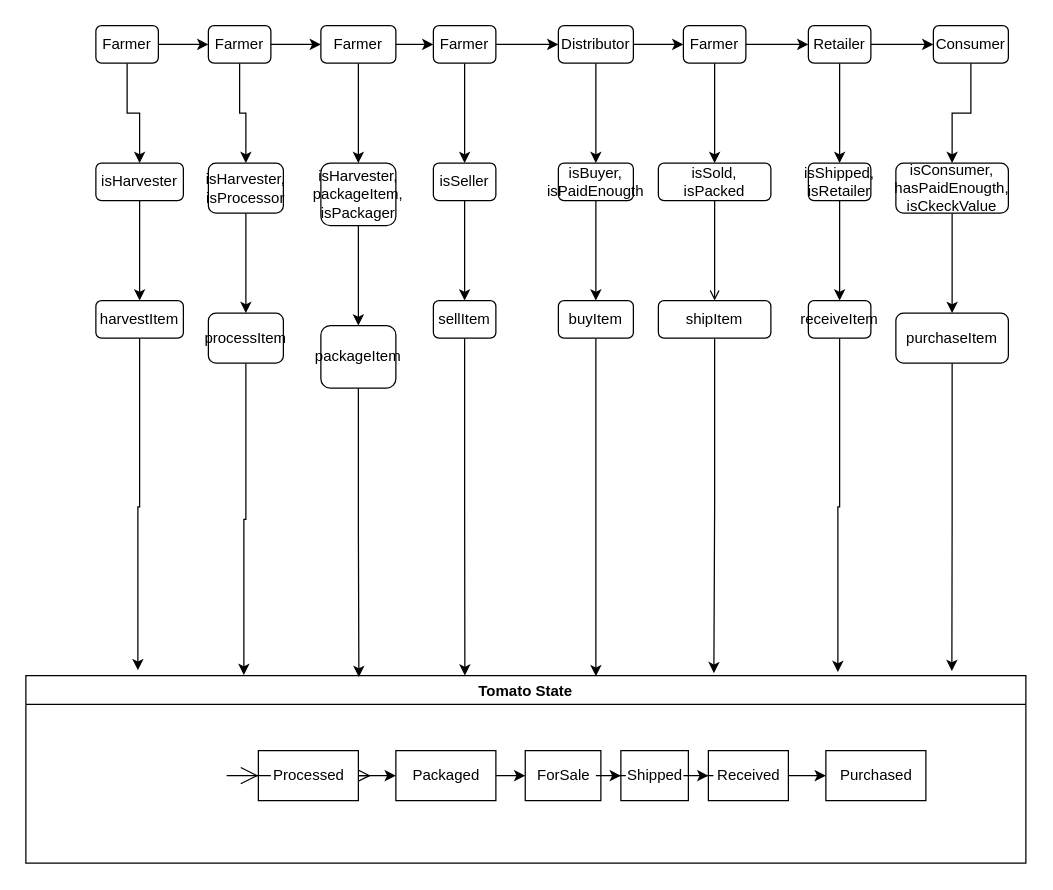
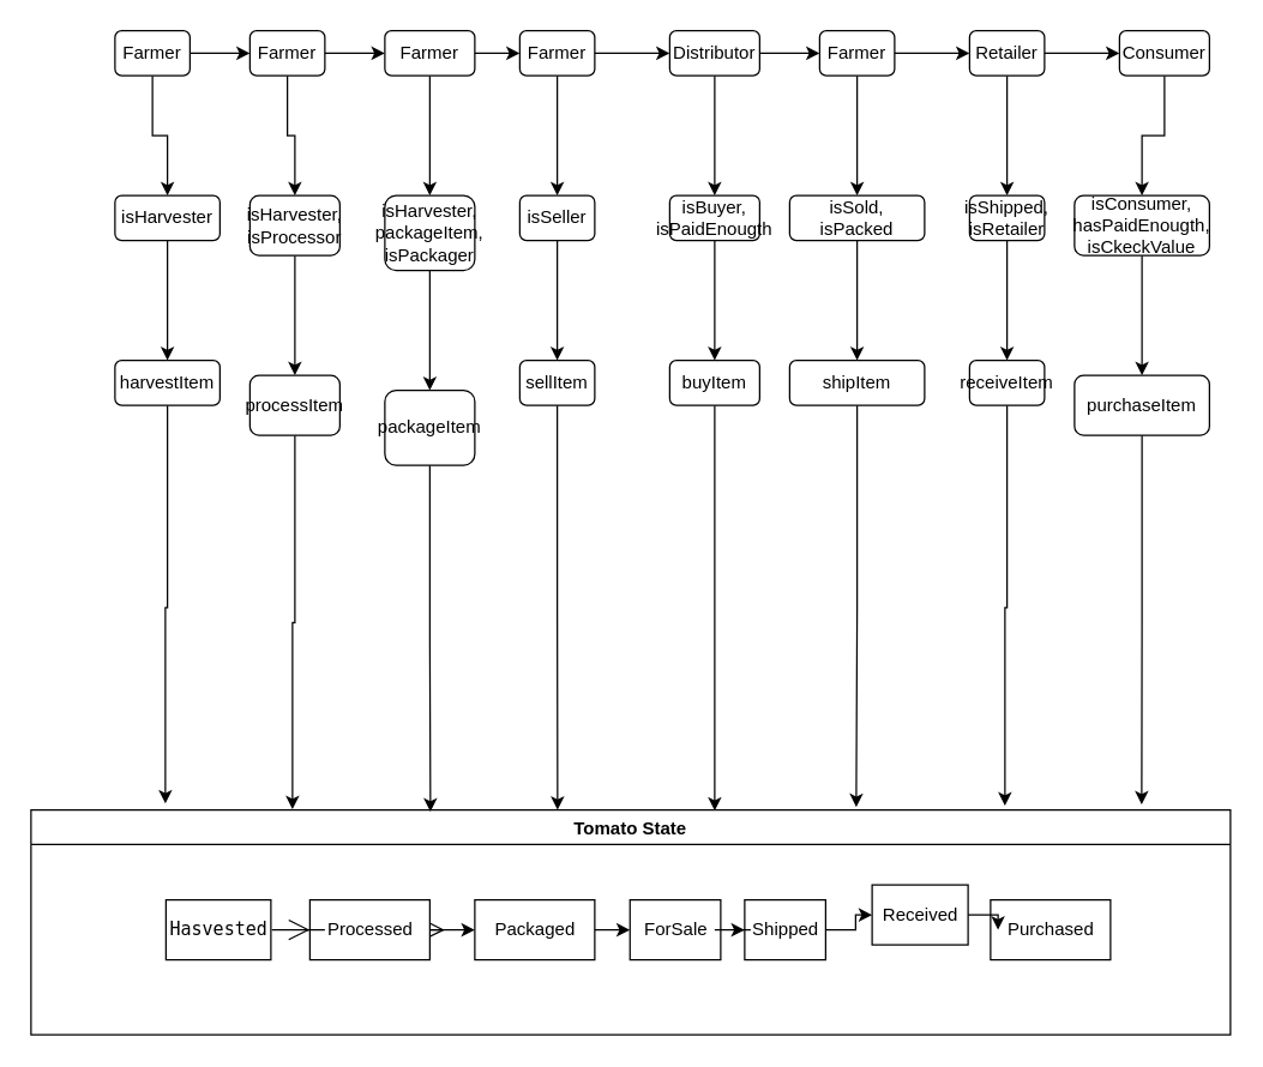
  <mxCell id="0" />
  <mxCell id="1" parent="0" />
  <mxCell id="2" value="Tomato State" style="swimlane;" parent="1" vertex="1"><mxGeometry x="20" y="540" width="800" height="150" as="geometry" /></mxCell>
+ <mxCell id="3" value="&lt;pre class=&quot;tw-data-text tw-text-large XcVN5d tw-ta&quot; id=&quot;tw-target-text&quot; style=&quot;text-align: left&quot; dir=&quot;ltr&quot;&gt;&lt;span lang=&quot;en&quot;&gt;Hasvested&lt;/span&gt;&lt;/pre&gt;" style="html=1;" parent="2" vertex="1"><mxGeometry x="90" y="60" width="70" height="40" as="geometry" /></mxCell>
  <mxCell id="4" value="" style="endArrow=open;endFill=1;endSize=12;html=1;" parent="2" source="6" edge="1"><mxGeometry width="160" relative="1" as="geometry"><mxPoint x="200" y="80" as="sourcePoint" /><mxPoint x="276" y="80" as="targetPoint" /></mxGeometry></mxCell>
  <mxCell id="5" value="Purchased" style="html=1;" parent="2" vertex="1"><mxGeometry x="640" y="60" width="80" height="40" as="geometry" /></mxCell>
  <mxCell id="6" value="Processed" style="html=1;" parent="2" vertex="1"><mxGeometry x="186" y="60" width="80" height="40" as="geometry" /></mxCell>
  <mxCell id="7" value="" style="endArrow=open;endFill=1;endSize=12;html=1;" parent="2" target="6" edge="1"><mxGeometry width="160" relative="1" as="geometry"><mxPoint x="196" y="80" as="sourcePoint" /><mxPoint x="290" y="260" as="targetPoint" /><Array as="points"><mxPoint x="156" y="80" /></Array></mxGeometry></mxCell>
  <mxCell id="8" value="Packaged" style="html=1;" parent="2" vertex="1"><mxGeometry x="296" y="60" width="80" height="40" as="geometry" /></mxCell>
  <mxCell id="9" value="" style="edgeStyle=orthogonalEdgeStyle;rounded=0;orthogonalLoop=1;jettySize=auto;html=1;" parent="2" source="6" target="8" edge="1"><mxGeometry relative="1" as="geometry"><mxPoint x="296" y="80" as="sourcePoint" /><mxPoint x="426" y="80" as="targetPoint" /></mxGeometry></mxCell>
  <mxCell id="10" value="ForSale" style="html=1;" parent="2" vertex="1"><mxGeometry x="399.5" y="60" width="60.5" height="40" as="geometry" /></mxCell>
  <mxCell id="11" value="" style="edgeStyle=orthogonalEdgeStyle;rounded=0;orthogonalLoop=1;jettySize=auto;html=1;" parent="2" source="8" target="10" edge="1"><mxGeometry relative="1" as="geometry" /></mxCell>
  <mxCell id="12" value="Shipped" style="html=1;" parent="2" vertex="1"><mxGeometry x="476" y="60" width="54" height="40" as="geometry" /></mxCell>
  <mxCell id="13" value="" style="edgeStyle=orthogonalEdgeStyle;rounded=0;orthogonalLoop=1;jettySize=auto;html=1;" parent="2" source="10" target="12" edge="1"><mxGeometry relative="1" as="geometry"><mxPoint x="506" y="80" as="sourcePoint" /><mxPoint x="566" y="80" as="targetPoint" /></mxGeometry></mxCell>
- <mxCell id="14" value="Received" style="html=1;" parent="2" vertex="1"><mxGeometry x="546" y="60" width="64" height="40" as="geometry" /></mxCell>
+ <mxCell id="14" value="Received" style="html=1;" parent="2" vertex="1"><mxGeometry x="561" y="50" width="64" height="40" as="geometry" /></mxCell>
  <mxCell id="15" value="" style="edgeStyle=orthogonalEdgeStyle;rounded=0;orthogonalLoop=1;jettySize=auto;html=1;" parent="2" source="12" target="14" edge="1"><mxGeometry relative="1" as="geometry" /></mxCell>
  <mxCell id="16" value="" style="edgeStyle=orthogonalEdgeStyle;rounded=0;orthogonalLoop=1;jettySize=auto;html=1;" parent="2" source="14" target="5" edge="1"><mxGeometry relative="1" as="geometry" /></mxCell>
  <mxCell id="17" value="" style="edgeStyle=orthogonalEdgeStyle;rounded=0;orthogonalLoop=1;jettySize=auto;html=1;" parent="1" source="18" target="41" edge="1"><mxGeometry relative="1" as="geometry" /></mxCell>
  <mxCell id="18" value="Farmer" style="rounded=1;whiteSpace=wrap;html=1;" parent="1" vertex="1"><mxGeometry x="76" y="20" width="50" height="30" as="geometry" /></mxCell>
  <mxCell id="19" value="" style="edgeStyle=orthogonalEdgeStyle;rounded=0;orthogonalLoop=1;jettySize=auto;html=1;" parent="1" source="20" target="43" edge="1"><mxGeometry relative="1" as="geometry" /></mxCell>
  <mxCell id="20" value="Farmer" style="rounded=1;whiteSpace=wrap;html=1;" parent="1" vertex="1"><mxGeometry x="166" y="20" width="50" height="30" as="geometry" /></mxCell>
  <mxCell id="21" value="" style="edgeStyle=orthogonalEdgeStyle;rounded=0;orthogonalLoop=1;jettySize=auto;html=1;" parent="1" source="22" target="45" edge="1"><mxGeometry relative="1" as="geometry" /></mxCell>
  <mxCell id="22" value="Farmer" style="rounded=1;whiteSpace=wrap;html=1;" parent="1" vertex="1"><mxGeometry x="256" y="20" width="60" height="30" as="geometry" /></mxCell>
  <mxCell id="23" value="" style="edgeStyle=orthogonalEdgeStyle;rounded=0;orthogonalLoop=1;jettySize=auto;html=1;" parent="1" source="24" target="47" edge="1"><mxGeometry relative="1" as="geometry" /></mxCell>
  <mxCell id="24" value="Farmer" style="rounded=1;whiteSpace=wrap;html=1;" parent="1" vertex="1"><mxGeometry x="346" y="20" width="50" height="30" as="geometry" /></mxCell>
  <mxCell id="25" value="" style="edgeStyle=orthogonalEdgeStyle;rounded=0;orthogonalLoop=1;jettySize=auto;html=1;" parent="1" source="27" target="30" edge="1"><mxGeometry relative="1" as="geometry" /></mxCell>
  <mxCell id="26" value="" style="edgeStyle=orthogonalEdgeStyle;rounded=0;orthogonalLoop=1;jettySize=auto;html=1;" parent="1" source="27" target="49" edge="1"><mxGeometry relative="1" as="geometry" /></mxCell>
  <mxCell id="27" value="Distributor" style="rounded=1;whiteSpace=wrap;html=1;" parent="1" vertex="1"><mxGeometry x="446" y="20" width="60" height="30" as="geometry" /></mxCell>
  <mxCell id="28" value="" style="edgeStyle=orthogonalEdgeStyle;rounded=0;orthogonalLoop=1;jettySize=auto;html=1;" parent="1" source="30" target="33" edge="1"><mxGeometry relative="1" as="geometry" /></mxCell>
  <mxCell id="29" value="" style="edgeStyle=orthogonalEdgeStyle;rounded=0;orthogonalLoop=1;jettySize=auto;html=1;" parent="1" source="30" target="51" edge="1"><mxGeometry relative="1" as="geometry" /></mxCell>
  <mxCell id="30" value="Farmer" style="rounded=1;whiteSpace=wrap;html=1;" parent="1" vertex="1"><mxGeometry x="546" y="20" width="50" height="30" as="geometry" /></mxCell>
  <mxCell id="31" value="" style="edgeStyle=orthogonalEdgeStyle;rounded=0;orthogonalLoop=1;jettySize=auto;html=1;" parent="1" source="33" target="35" edge="1"><mxGeometry relative="1" as="geometry" /></mxCell>
  <mxCell id="32" value="" style="edgeStyle=orthogonalEdgeStyle;rounded=0;orthogonalLoop=1;jettySize=auto;html=1;" parent="1" source="33" target="53" edge="1"><mxGeometry relative="1" as="geometry" /></mxCell>
  <mxCell id="33" value="Retailer" style="rounded=1;whiteSpace=wrap;html=1;" parent="1" vertex="1"><mxGeometry x="646" y="20" width="50" height="30" as="geometry" /></mxCell>
  <mxCell id="34" value="" style="edgeStyle=orthogonalEdgeStyle;rounded=0;orthogonalLoop=1;jettySize=auto;html=1;" parent="1" source="35" target="55" edge="1"><mxGeometry relative="1" as="geometry" /></mxCell>
  <mxCell id="35" value="Consumer" style="rounded=1;whiteSpace=wrap;html=1;" parent="1" vertex="1"><mxGeometry x="746" y="20" width="60" height="30" as="geometry" /></mxCell>
  <mxCell id="36" value="" style="endArrow=classic;html=1;exitX=1;exitY=0.5;exitDx=0;exitDy=0;" parent="1" source="18" edge="1"><mxGeometry width="50" height="50" relative="1" as="geometry"><mxPoint x="136" y="80" as="sourcePoint" /><mxPoint x="166" y="35" as="targetPoint" /></mxGeometry></mxCell>
  <mxCell id="37" value="" style="endArrow=classic;html=1;exitX=1;exitY=0.5;exitDx=0;exitDy=0;entryX=0;entryY=0.5;entryDx=0;entryDy=0;" parent="1" source="20" target="22" edge="1"><mxGeometry width="50" height="50" relative="1" as="geometry"><mxPoint x="216" y="70" as="sourcePoint" /><mxPoint x="266" y="20" as="targetPoint" /></mxGeometry></mxCell>
  <mxCell id="38" value="" style="endArrow=classic;html=1;exitX=1;exitY=0.5;exitDx=0;exitDy=0;" parent="1" source="22" edge="1"><mxGeometry width="50" height="50" relative="1" as="geometry"><mxPoint x="316" y="80" as="sourcePoint" /><mxPoint x="346" y="35" as="targetPoint" /></mxGeometry></mxCell>
  <mxCell id="39" value="" style="endArrow=classic;html=1;exitX=1;exitY=0.5;exitDx=0;exitDy=0;entryX=0;entryY=0.5;entryDx=0;entryDy=0;" parent="1" source="24" target="27" edge="1"><mxGeometry width="50" height="50" relative="1" as="geometry"><mxPoint x="386" y="80" as="sourcePoint" /><mxPoint x="436" y="30" as="targetPoint" /></mxGeometry></mxCell>
  <mxCell id="40" value="" style="edgeStyle=orthogonalEdgeStyle;rounded=0;orthogonalLoop=1;jettySize=auto;html=1;" parent="1" source="41" target="57" edge="1"><mxGeometry relative="1" as="geometry" /></mxCell>
  <mxCell id="41" value="isHarvester" style="rounded=1;whiteSpace=wrap;html=1;" parent="1" vertex="1"><mxGeometry x="76" y="130" width="70" height="30" as="geometry" /></mxCell>
  <mxCell id="42" value="" style="edgeStyle=orthogonalEdgeStyle;rounded=0;orthogonalLoop=1;jettySize=auto;html=1;" parent="1" source="43" target="59" edge="1"><mxGeometry relative="1" as="geometry" /></mxCell>
  <mxCell id="43" value="isHarvester, isProcessor" style="rounded=1;whiteSpace=wrap;html=1;" parent="1" vertex="1"><mxGeometry x="166" y="130" width="60" height="40" as="geometry" /></mxCell>
  <mxCell id="44" value="" style="edgeStyle=orthogonalEdgeStyle;rounded=0;orthogonalLoop=1;jettySize=auto;html=1;" parent="1" source="45" target="61" edge="1"><mxGeometry relative="1" as="geometry" /></mxCell>
  <mxCell id="45" value="isHarvester, packageItem, isPackager" style="rounded=1;whiteSpace=wrap;html=1;" parent="1" vertex="1"><mxGeometry x="256" y="130" width="60" height="50" as="geometry" /></mxCell>
  <mxCell id="46" value="" style="edgeStyle=orthogonalEdgeStyle;rounded=0;orthogonalLoop=1;jettySize=auto;html=1;" parent="1" source="47" target="63" edge="1"><mxGeometry relative="1" as="geometry" /></mxCell>
  <mxCell id="47" value="isSeller" style="rounded=1;whiteSpace=wrap;html=1;" parent="1" vertex="1"><mxGeometry x="346" y="130" width="50" height="30" as="geometry" /></mxCell>
  <mxCell id="48" value="" style="edgeStyle=orthogonalEdgeStyle;rounded=0;orthogonalLoop=1;jettySize=auto;html=1;" parent="1" source="49" target="65" edge="1"><mxGeometry relative="1" as="geometry" /></mxCell>
  <mxCell id="49" value="isBuyer, isPaidEnougth" style="rounded=1;whiteSpace=wrap;html=1;" parent="1" vertex="1"><mxGeometry x="446" y="130" width="60" height="30" as="geometry" /></mxCell>
- <mxCell id="50" value="" style="edgeStyle=orthogonalEdgeStyle;rounded=0;orthogonalLoop=1;jettySize=auto;html=1;endArrow=open;" parent="1" source="51" target="67" edge="1"><mxGeometry relative="1" as="geometry" /></mxCell>
+ <mxCell id="50" value="" style="edgeStyle=orthogonalEdgeStyle;rounded=0;orthogonalLoop=1;jettySize=auto;html=1;" parent="1" source="51" target="67" edge="1"><mxGeometry relative="1" as="geometry" /></mxCell>
  <mxCell id="51" value="isSold,&lt;br&gt;isPacked" style="rounded=1;whiteSpace=wrap;html=1;" parent="1" vertex="1"><mxGeometry x="526" y="130" width="90" height="30" as="geometry" /></mxCell>
  <mxCell id="52" value="" style="edgeStyle=orthogonalEdgeStyle;rounded=0;orthogonalLoop=1;jettySize=auto;html=1;" parent="1" source="53" target="69" edge="1"><mxGeometry relative="1" as="geometry" /></mxCell>
  <mxCell id="53" value="isShipped, isRetailer" style="rounded=1;whiteSpace=wrap;html=1;" parent="1" vertex="1"><mxGeometry x="646" y="130" width="50" height="30" as="geometry" /></mxCell>
  <mxCell id="54" value="" style="edgeStyle=orthogonalEdgeStyle;rounded=0;orthogonalLoop=1;jettySize=auto;html=1;" parent="1" source="55" target="71" edge="1"><mxGeometry relative="1" as="geometry" /></mxCell>
  <mxCell id="55" value="isConsumer, hasPaidEnougth,&lt;br&gt;isCkeckValue" style="rounded=1;whiteSpace=wrap;html=1;" parent="1" vertex="1"><mxGeometry x="716" y="130" width="90" height="40" as="geometry" /></mxCell>
  <mxCell id="56" value="" style="edgeStyle=orthogonalEdgeStyle;rounded=0;orthogonalLoop=1;jettySize=auto;html=1;entryX=0.112;entryY=-0.029;entryDx=0;entryDy=0;entryPerimeter=0;" parent="1" source="57" target="2" edge="1"><mxGeometry relative="1" as="geometry"><mxPoint x="111" y="350" as="targetPoint" /></mxGeometry></mxCell>
  <mxCell id="57" value="harvestItem" style="rounded=1;whiteSpace=wrap;html=1;" parent="1" vertex="1"><mxGeometry x="76" y="240" width="70" height="30" as="geometry" /></mxCell>
  <mxCell id="58" value="" style="edgeStyle=orthogonalEdgeStyle;rounded=0;orthogonalLoop=1;jettySize=auto;html=1;entryX=0.218;entryY=-0.003;entryDx=0;entryDy=0;entryPerimeter=0;" parent="1" source="59" target="2" edge="1"><mxGeometry relative="1" as="geometry"><mxPoint x="196" y="370" as="targetPoint" /></mxGeometry></mxCell>
  <mxCell id="59" value="processItem" style="rounded=1;whiteSpace=wrap;html=1;" parent="1" vertex="1"><mxGeometry x="166" y="250" width="60" height="40" as="geometry" /></mxCell>
  <mxCell id="60" value="" style="edgeStyle=orthogonalEdgeStyle;rounded=0;orthogonalLoop=1;jettySize=auto;html=1;entryX=0.333;entryY=0.008;entryDx=0;entryDy=0;entryPerimeter=0;" parent="1" source="61" target="2" edge="1"><mxGeometry relative="1" as="geometry"><mxPoint x="286" y="390" as="targetPoint" /></mxGeometry></mxCell>
  <mxCell id="61" value="packageItem" style="rounded=1;whiteSpace=wrap;html=1;" parent="1" vertex="1"><mxGeometry x="256" y="260" width="60" height="50" as="geometry" /></mxCell>
  <mxCell id="62" value="" style="edgeStyle=orthogonalEdgeStyle;rounded=0;orthogonalLoop=1;jettySize=auto;html=1;entryX=0.439;entryY=0;entryDx=0;entryDy=0;entryPerimeter=0;" parent="1" source="63" target="2" edge="1"><mxGeometry relative="1" as="geometry"><mxPoint x="371" y="350" as="targetPoint" /></mxGeometry></mxCell>
  <mxCell id="63" value="sellItem" style="rounded=1;whiteSpace=wrap;html=1;" parent="1" vertex="1"><mxGeometry x="346" y="240" width="50" height="30" as="geometry" /></mxCell>
  <mxCell id="64" value="" style="edgeStyle=orthogonalEdgeStyle;rounded=0;orthogonalLoop=1;jettySize=auto;html=1;entryX=0.57;entryY=0.003;entryDx=0;entryDy=0;entryPerimeter=0;" parent="1" source="65" target="2" edge="1"><mxGeometry relative="1" as="geometry"><mxPoint x="476" y="350" as="targetPoint" /></mxGeometry></mxCell>
  <mxCell id="65" value="buyItem" style="rounded=1;whiteSpace=wrap;html=1;" parent="1" vertex="1"><mxGeometry x="446" y="240" width="60" height="30" as="geometry" /></mxCell>
  <mxCell id="66" value="" style="edgeStyle=orthogonalEdgeStyle;rounded=0;orthogonalLoop=1;jettySize=auto;html=1;entryX=0.688;entryY=-0.013;entryDx=0;entryDy=0;entryPerimeter=0;" parent="1" source="67" target="2" edge="1"><mxGeometry relative="1" as="geometry"><mxPoint x="571" y="350" as="targetPoint" /></mxGeometry></mxCell>
  <mxCell id="67" value="shipItem" style="rounded=1;whiteSpace=wrap;html=1;" parent="1" vertex="1"><mxGeometry x="526" y="240" width="90" height="30" as="geometry" /></mxCell>
  <mxCell id="68" value="" style="edgeStyle=orthogonalEdgeStyle;rounded=0;orthogonalLoop=1;jettySize=auto;html=1;entryX=0.812;entryY=-0.019;entryDx=0;entryDy=0;entryPerimeter=0;" parent="1" source="69" target="2" edge="1"><mxGeometry relative="1" as="geometry"><mxPoint x="671" y="350" as="targetPoint" /></mxGeometry></mxCell>
  <mxCell id="69" value="receiveItem" style="rounded=1;whiteSpace=wrap;html=1;" parent="1" vertex="1"><mxGeometry x="646" y="240" width="50" height="30" as="geometry" /></mxCell>
  <mxCell id="70" value="" style="edgeStyle=orthogonalEdgeStyle;rounded=0;orthogonalLoop=1;jettySize=auto;html=1;entryX=0.926;entryY=-0.024;entryDx=0;entryDy=0;entryPerimeter=0;" parent="1" source="71" target="2" edge="1"><mxGeometry relative="1" as="geometry"><mxPoint x="761" y="370" as="targetPoint" /></mxGeometry></mxCell>
  <mxCell id="71" value="purchaseItem" style="rounded=1;whiteSpace=wrap;html=1;" parent="1" vertex="1"><mxGeometry x="716" y="250" width="90" height="40" as="geometry" /></mxCell>
